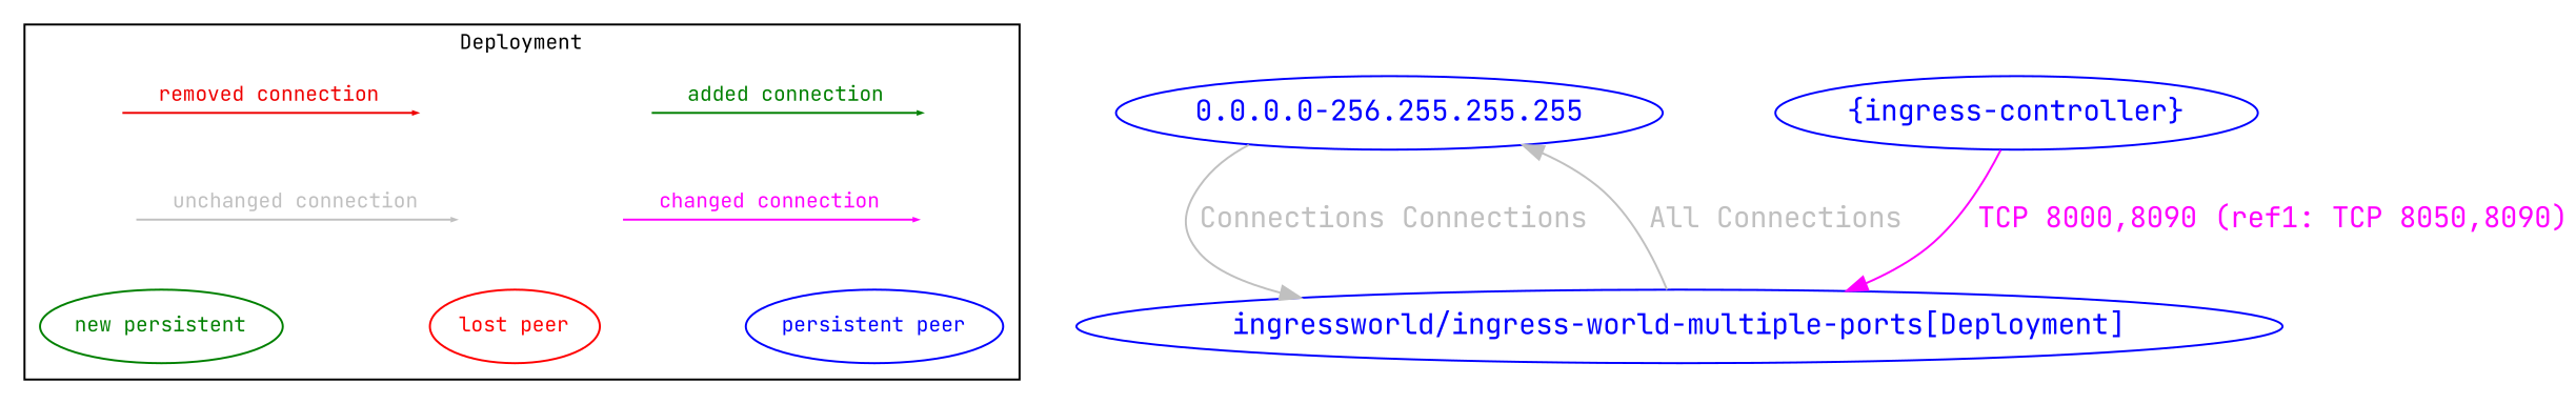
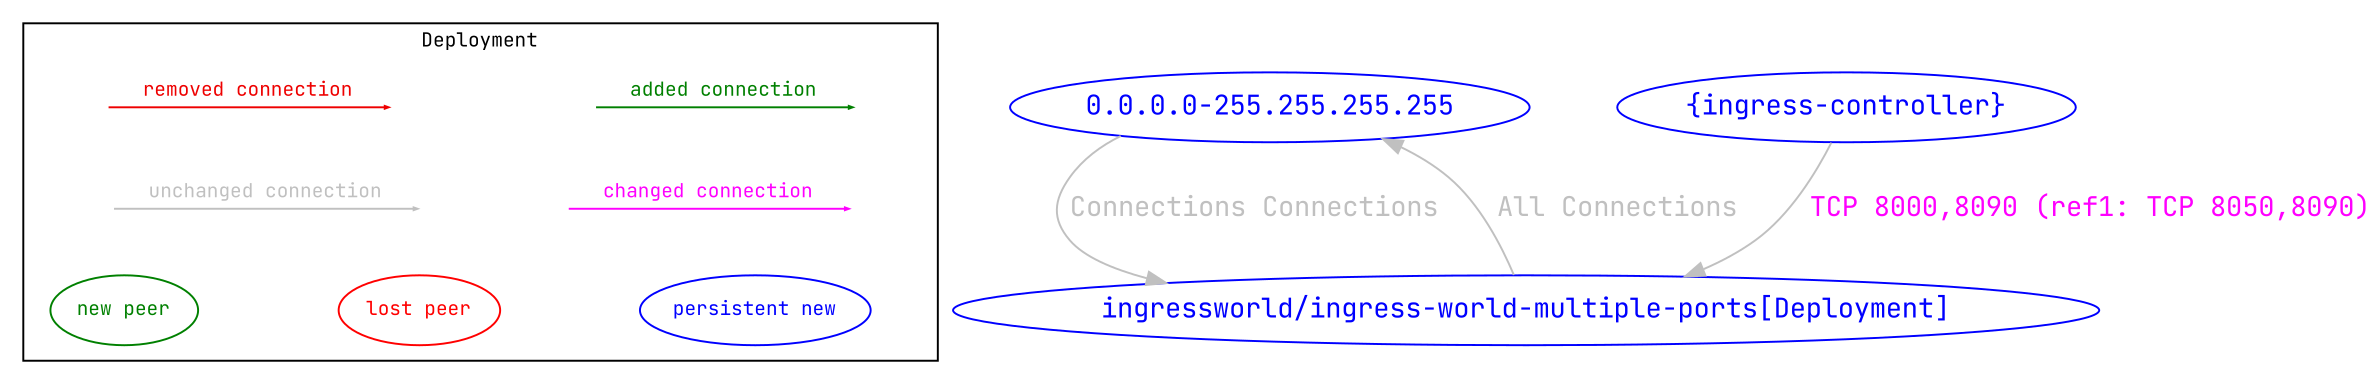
  digraph {
    fontname="JetBrains Mono"
    nodesep=0.5
    node [fontname="JetBrains Mono" style=invis]
    edge [color=grey fontcolor=grey fontname="JetBrains Mono"]
    a [height=0 width=0]
    b [height=0 width=0]
    c [height=0 width=0]
    d [height=0 width=0]
    e [height=0 width=0]
    f [height=0 width=0]
    g [height=0 width=0]
    h [height=0 width=0]
-   n9 [color="#008000" fontcolor="#008000" fontsize=10 label="new persistent" style=""]
+   n9 [color="#008000" fontcolor="#008000" fontsize=10 label="new peer" style=""]
    n10 [color=red fontcolor=red fontsize=10 label="lost peer" style=""]
-   n11 [color=blue fontcolor=blue fontsize=10 label="persistent peer" style=""]
-   n12 [color=blue fontcolor=blue label="0.0.0.0-256.255.255.255" style=""]
+   n11 [color=blue fontcolor=blue fontsize=10 label="persistent new" style=""]
+   n12 [color=blue fontcolor=blue label="0.0.0.0-255.255.255.255" style=""]
    n13 [color=blue fontcolor=blue label="ingressworld/ingress-world-multiple-ports[Deployment]" style=""]
    n14 [color=blue fontcolor=blue label="{ingress-controller}" style=""]
    subgraph cluster_1 {
      fontsize=10
      label=Deployment
      subgraph sub_2 {
        fontsize=10
        label=Legend
        rank=source
        a
        b
        c
        d
      }
      subgraph sub_3 {
        fontsize=10
        label=Legend
        rank=same
        e
        f
        g
        h
      }
      subgraph sub_4 {
        fontsize=10
        label=Legend
        rank=sink
        n9
        n10
        n11
      }
    }
    a -> b [arrowsize=0.2 color="#008000" fontcolor="#008000" fontsize=10 label="added connection"]
    c -> d [arrowsize=0.2 color=red2 fontcolor=red2 fontsize=10 label="removed connection"]
    e -> f [arrowsize=0.2 color=magenta fontcolor=magenta fontsize=10 label="changed connection"]
    g -> h [arrowsize=0.2 fontsize=10 label="unchanged connection"]
    n9 -> n10 [style=invis color="" fontcolor=""]
    n10 -> n11 [style=invis color="" fontcolor=""]
    n12 -> n13 [label="Connections Connections"]
    n13 -> n12 [label="All Connections"]
-   n14 -> n13 [color=magenta fontcolor=magenta label="TCP 8000,8090 (ref1: TCP 8050,8090)"]
+   n14 -> n13 [fontcolor=magenta label="TCP 8000,8090 (ref1: TCP 8050,8090)"]
  }
